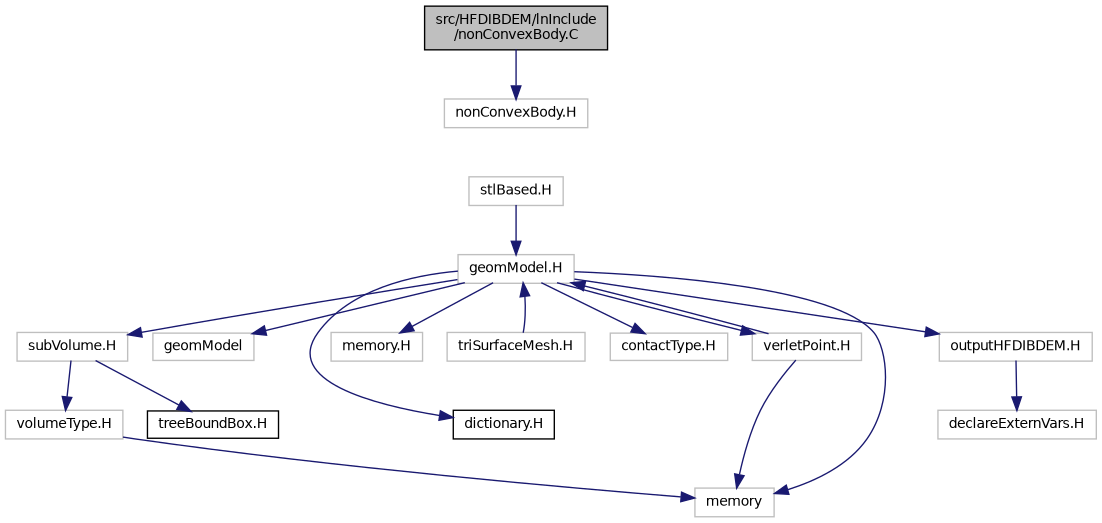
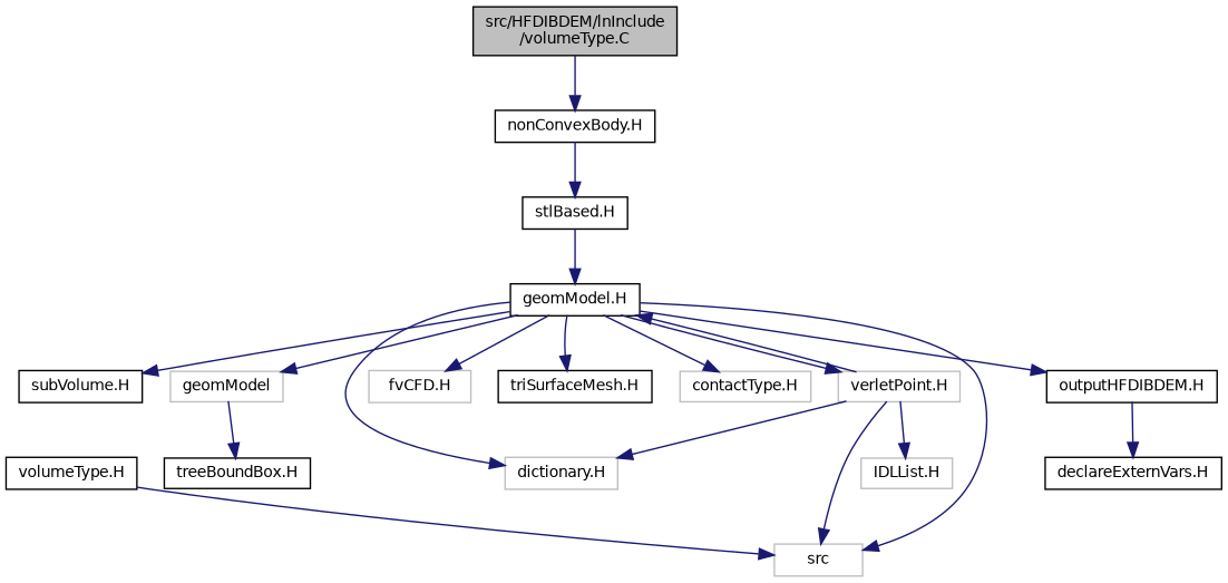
  digraph {
    fontname="DejaVu Sans"
    node [color=grey75 fillcolor=white fontname="DejaVu Sans" fontsize=10 shape=record style=filled]
    edge [color=midnightblue fontname="DejaVu Sans" fontsize=10 labelfontname=Helvetica labelfontsize=10 style=solid]
-   n1 [color=black fillcolor=grey75 fontcolor=black height=0.2 label="src/HFDIBDEM/lnInclude\l/nonConvexBody.C" width=0.4]
-   n2 [height=0.2 label="nonConvexBody.H" width=0.4]
-   n3 [height=0.2 label="stlBased.H" width=0.4]
-   n4 [height=0.2 label="geomModel.H" width=0.4]
+   n1 [color=black fillcolor=grey75 fontcolor=black height=0.2 label="src/HFDIBDEM/lnInclude\l/volumeType.C" width=0.4]
+   n2 [color=black height=0.2 label="nonConvexBody.H" width=0.4]
+   n3 [color=black height=0.2 label="stlBased.H" width=0.4]
+   n4 [color=black height=0.2 label="geomModel.H" width=0.4]
    n5 [height=0.2 label=geomModel width=0.4]
-   n6 [height=0.2 label=memory width=0.4]
-   n7 [color=black height=0.2 label="dictionary.H" width=0.4]
-   n8 [height=0.2 label="memory.H" width=0.4]
-   n9 [height=0.2 label="triSurfaceMesh.H" width=0.4]
+   n6 [height=0.2 label=src width=0.4]
+   n7 [height=0.2 label="dictionary.H" width=0.4]
+   n8 [height=0.2 label="fvCFD.H" width=0.4]
+   n9 [color=black height=0.2 label="triSurfaceMesh.H" width=0.4]
    n10 [height=0.2 label="contactType.H" width=0.4]
-   n11 [height=0.2 label="subVolume.H" width=0.4]
+   n11 [color=black height=0.2 label="subVolume.H" width=0.4]
    n12 [height=0.2 label="verletPoint.H" width=0.4]
-   n13 [height=0.2 label="outputHFDIBDEM.H" width=0.4]
+   n13 [color=black height=0.2 label="outputHFDIBDEM.H" width=0.4]
    n14 [color=black height=0.2 label="treeBoundBox.H" width=0.4]
-   n15 [height=0.2 label="volumeType.H" width=0.4]
-   n17 [height=0.2 label="declareExternVars.H" width=0.4]
+   n15 [color=black height=0.2 label="volumeType.H" width=0.4]
+   n16 [height=0.2 label="IDLList.H" width=0.4]
+   n17 [color=black height=0.2 label="declareExternVars.H" width=0.4]
    n1 -> n2
+   n2 -> n3
    n3 -> n4
    n4 -> n5
    n4 -> n6
    n4 -> n7
    n4 -> n8
-   n9 -> n4
+   n4 -> n9
    n4 -> n10
    n4 -> n11
    n4 -> n12
    n4 -> n13
-   n11 -> n14
-   n11 -> n15
+   n5 -> n14
    n12 -> n4
    n12 -> n6
+   n12 -> n7
+   n12 -> n16
    n13 -> n17
    n15 -> n6
  }
